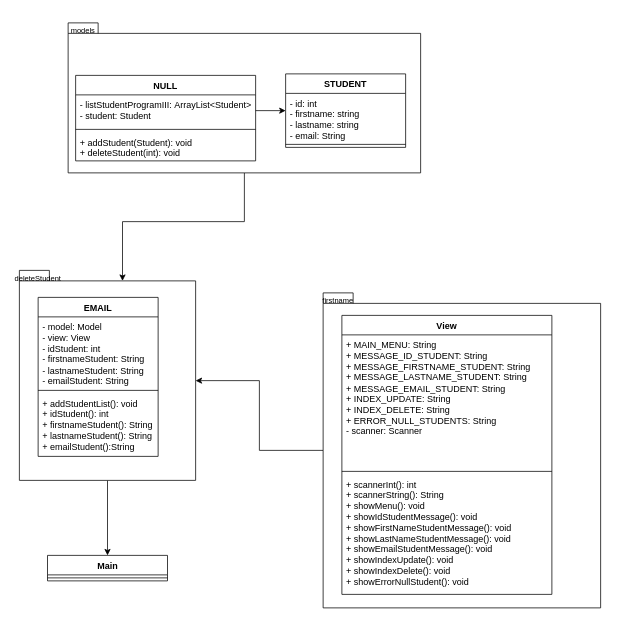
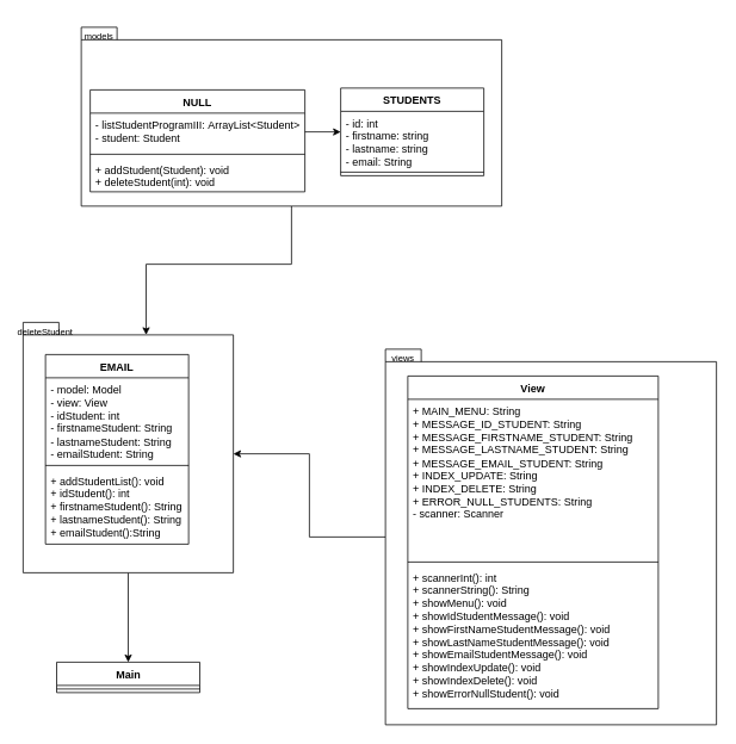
  <mxCell id="0" />
  <mxCell id="1" parent="0" />
  <mxCell id="2" style="edgeStyle=orthogonalEdgeStyle;rounded=0;orthogonalLoop=1;jettySize=auto;html=1;entryX=0;entryY=0;entryDx=137.5;entryDy=14;entryPerimeter=0;" edge="1" parent="1" source="3" target="13"><mxGeometry relative="1" as="geometry" /></mxCell>
  <mxCell id="3" value="" style="shape=folder;fontStyle=1;spacingTop=10;tabWidth=40;tabHeight=14;tabPosition=left;html=1;whiteSpace=wrap;" vertex="1" parent="1"><mxGeometry x="90" y="30" width="470" height="200" as="geometry" /></mxCell>
  <mxCell id="4" value="NULL" style="swimlane;fontStyle=1;align=center;verticalAlign=top;childLayout=stackLayout;horizontal=1;startSize=26;horizontalStack=0;resizeParent=1;resizeParentMax=0;resizeLast=0;collapsible=1;marginBottom=0;whiteSpace=wrap;html=1;" vertex="1" parent="1"><mxGeometry x="100" y="100" width="240" height="114" as="geometry" /></mxCell>
  <mxCell id="5" value="- listStudentProgramIII&lt;span style=&quot;background-color: initial;&quot;&gt;:&amp;nbsp;&lt;/span&gt;ArrayList&amp;lt;Student&amp;gt;&lt;br&gt;- student: Student" style="text;strokeColor=none;fillColor=none;align=left;verticalAlign=top;spacingLeft=4;spacingRight=4;overflow=hidden;rotatable=0;points=[[0,0.5],[1,0.5]];portConstraint=eastwest;whiteSpace=wrap;html=1;" vertex="1" parent="4"><mxGeometry y="26" width="240" height="42" as="geometry" /></mxCell>
  <mxCell id="6" value="" style="line;strokeWidth=1;fillColor=none;align=left;verticalAlign=middle;spacingTop=-1;spacingLeft=3;spacingRight=3;rotatable=0;labelPosition=right;points=[];portConstraint=eastwest;strokeColor=inherit;" vertex="1" parent="4"><mxGeometry y="68" width="240" height="8" as="geometry" /></mxCell>
  <mxCell id="7" value="+&amp;nbsp;addStudent&lt;span style=&quot;background-color: initial;&quot;&gt;(Student): void&lt;br&gt;+ deleteStudent(int): void&lt;br&gt;&lt;/span&gt;" style="text;strokeColor=none;fillColor=none;align=left;verticalAlign=top;spacingLeft=4;spacingRight=4;overflow=hidden;rotatable=0;points=[[0,0.5],[1,0.5]];portConstraint=eastwest;whiteSpace=wrap;html=1;" vertex="1" parent="4"><mxGeometry y="76" width="240" height="38" as="geometry" /></mxCell>
- <mxCell id="8" value="STUDENT" style="swimlane;fontStyle=1;align=center;verticalAlign=top;childLayout=stackLayout;horizontal=1;startSize=26;horizontalStack=0;resizeParent=1;resizeParentMax=0;resizeLast=0;collapsible=1;marginBottom=0;whiteSpace=wrap;html=1;" vertex="1" parent="1"><mxGeometry x="380" y="98" width="160" height="98" as="geometry" /></mxCell>
+ <mxCell id="8" value="STUDENTS" style="swimlane;fontStyle=1;align=center;verticalAlign=top;childLayout=stackLayout;horizontal=1;startSize=26;horizontalStack=0;resizeParent=1;resizeParentMax=0;resizeLast=0;collapsible=1;marginBottom=0;whiteSpace=wrap;html=1;" vertex="1" parent="1"><mxGeometry x="380" y="98" width="160" height="98" as="geometry" /></mxCell>
  <mxCell id="9" value="- id: int&lt;br&gt;- firstname: string&lt;br&gt;- lastname: string&lt;br&gt;- email: String" style="text;strokeColor=none;fillColor=none;align=left;verticalAlign=top;spacingLeft=4;spacingRight=4;overflow=hidden;rotatable=0;points=[[0,0.5],[1,0.5]];portConstraint=eastwest;whiteSpace=wrap;html=1;" vertex="1" parent="8"><mxGeometry y="26" width="160" height="64" as="geometry" /></mxCell>
  <mxCell id="10" value="" style="line;strokeWidth=1;fillColor=none;align=left;verticalAlign=middle;spacingTop=-1;spacingLeft=3;spacingRight=3;rotatable=0;labelPosition=right;points=[];portConstraint=eastwest;strokeColor=inherit;" vertex="1" parent="8"><mxGeometry y="90" width="160" height="8" as="geometry" /></mxCell>
  <mxCell id="11" value="&lt;font style=&quot;font-size: 10px;&quot;&gt;models&lt;/font&gt;" style="text;html=1;strokeColor=none;fillColor=none;align=center;verticalAlign=middle;whiteSpace=wrap;rounded=0;" vertex="1" parent="1"><mxGeometry x="80" y="20" width="60" height="40" as="geometry" /></mxCell>
  <mxCell id="12" style="edgeStyle=orthogonalEdgeStyle;rounded=0;orthogonalLoop=1;jettySize=auto;html=1;entryX=0.5;entryY=0;entryDx=0;entryDy=0;" edge="1" parent="1" source="13" target="27"><mxGeometry relative="1" as="geometry" /></mxCell>
  <mxCell id="13" value="" style="shape=folder;fontStyle=1;spacingTop=10;tabWidth=40;tabHeight=14;tabPosition=left;html=1;whiteSpace=wrap;" vertex="1" parent="1"><mxGeometry x="25" y="360" width="235" height="280" as="geometry" /></mxCell>
  <mxCell id="14" value="EMAIL" style="swimlane;fontStyle=1;align=center;verticalAlign=top;childLayout=stackLayout;horizontal=1;startSize=26;horizontalStack=0;resizeParent=1;resizeParentMax=0;resizeLast=0;collapsible=1;marginBottom=0;whiteSpace=wrap;html=1;" vertex="1" parent="1"><mxGeometry x="50" y="396" width="160" height="212" as="geometry" /></mxCell>
  <mxCell id="15" value="- model: Model&lt;br&gt;- view: View&lt;br&gt;-&amp;nbsp;idStudent: int&lt;br&gt;-&amp;nbsp;firstnameStudent: String&lt;br&gt;-&amp;nbsp;lastnameStudent: String&lt;br&gt;-&amp;nbsp;emailStudent: String" style="text;strokeColor=none;fillColor=none;align=left;verticalAlign=top;spacingLeft=4;spacingRight=4;overflow=hidden;rotatable=0;points=[[0,0.5],[1,0.5]];portConstraint=eastwest;whiteSpace=wrap;html=1;" vertex="1" parent="14"><mxGeometry y="26" width="160" height="94" as="geometry" /></mxCell>
  <mxCell id="16" value="" style="line;strokeWidth=1;fillColor=none;align=left;verticalAlign=middle;spacingTop=-1;spacingLeft=3;spacingRight=3;rotatable=0;labelPosition=right;points=[];portConstraint=eastwest;strokeColor=inherit;" vertex="1" parent="14"><mxGeometry y="120" width="160" height="8" as="geometry" /></mxCell>
  <mxCell id="17" value="+ addStudentList(): void&lt;br&gt;+&amp;nbsp;idStudent(): int&lt;br&gt;+&amp;nbsp;firstnameStudent(): String&lt;br&gt;+&amp;nbsp;lastnameStudent(): String&lt;br&gt;+ emailStudent():String" style="text;strokeColor=none;fillColor=none;align=left;verticalAlign=top;spacingLeft=4;spacingRight=4;overflow=hidden;rotatable=0;points=[[0,0.5],[1,0.5]];portConstraint=eastwest;whiteSpace=wrap;html=1;" vertex="1" parent="14"><mxGeometry y="128" width="160" height="84" as="geometry" /></mxCell>
  <mxCell id="18" value="&lt;font style=&quot;font-size: 10px;&quot;&gt;deleteStudent&lt;/font&gt;" style="text;html=1;strokeColor=none;fillColor=none;align=center;verticalAlign=middle;whiteSpace=wrap;rounded=0;" vertex="1" parent="1"><mxGeometry x="20" y="350" width="60" height="40" as="geometry" /></mxCell>
  <mxCell id="19" style="edgeStyle=orthogonalEdgeStyle;rounded=0;orthogonalLoop=1;jettySize=auto;html=1;entryX=0;entryY=0;entryDx=235;entryDy=147;entryPerimeter=0;" edge="1" parent="1" source="20" target="13"><mxGeometry relative="1" as="geometry" /></mxCell>
  <mxCell id="20" value="" style="shape=folder;fontStyle=1;spacingTop=10;tabWidth=40;tabHeight=14;tabPosition=left;html=1;whiteSpace=wrap;" vertex="1" parent="1"><mxGeometry x="430" y="390" width="370" height="420" as="geometry" /></mxCell>
  <mxCell id="21" value="View" style="swimlane;fontStyle=1;align=center;verticalAlign=top;childLayout=stackLayout;horizontal=1;startSize=26;horizontalStack=0;resizeParent=1;resizeParentMax=0;resizeLast=0;collapsible=1;marginBottom=0;whiteSpace=wrap;html=1;" vertex="1" parent="1"><mxGeometry x="455" y="420" width="280" height="372" as="geometry" /></mxCell>
  <mxCell id="22" value="+ MAIN_MENU: String&lt;br&gt;+&amp;nbsp;MESSAGE_ID_STUDENT: String&lt;br&gt;+&amp;nbsp;MESSAGE_FIRSTNAME_STUDENT: String&lt;br&gt;+&amp;nbsp;MESSAGE_LASTNAME_STUDENT: String&lt;br&gt;+ MESSAGE_EMAIL_STUDENT: String&lt;br&gt;+&amp;nbsp;INDEX_UPDATE: String&lt;br&gt;+&amp;nbsp;INDEX_DELETE: String&lt;br&gt;+ ERROR_NULL_STUDENTS: String&lt;br&gt;- scanner: Scanner" style="text;strokeColor=none;fillColor=none;align=left;verticalAlign=top;spacingLeft=4;spacingRight=4;overflow=hidden;rotatable=0;points=[[0,0.5],[1,0.5]];portConstraint=eastwest;whiteSpace=wrap;html=1;" vertex="1" parent="21"><mxGeometry y="26" width="280" height="178" as="geometry" /></mxCell>
  <mxCell id="23" value="" style="line;strokeWidth=1;fillColor=none;align=left;verticalAlign=middle;spacingTop=-1;spacingLeft=3;spacingRight=3;rotatable=0;labelPosition=right;points=[];portConstraint=eastwest;strokeColor=inherit;" vertex="1" parent="21"><mxGeometry y="204" width="280" height="8" as="geometry" /></mxCell>
  <mxCell id="24" value="+ scannerInt(): int&lt;br&gt;+ scannerString(): String&lt;br&gt;+&amp;nbsp;showMenu(): void&lt;br&gt;+&amp;nbsp;showIdStudentMessage(): void&lt;br&gt;+&amp;nbsp;showFirstNameStudentMessage(): void&lt;br&gt;+&amp;nbsp;showLastNameStudentMessage(): void&lt;br&gt;+&amp;nbsp;showEmailStudentMessage(): void&lt;br&gt;+&amp;nbsp;showIndexUpdate(): void&lt;br&gt;+&amp;nbsp;showIndexDelete(): void&lt;br&gt;+&amp;nbsp;showErrorNullStudent(): void" style="text;strokeColor=none;fillColor=none;align=left;verticalAlign=top;spacingLeft=4;spacingRight=4;overflow=hidden;rotatable=0;points=[[0,0.5],[1,0.5]];portConstraint=eastwest;whiteSpace=wrap;html=1;" vertex="1" parent="21"><mxGeometry y="212" width="280" height="160" as="geometry" /></mxCell>
- <mxCell id="25" value="&lt;span style=&quot;font-size: 10px;&quot;&gt;firstname&lt;/span&gt;" style="text;html=1;strokeColor=none;fillColor=none;align=center;verticalAlign=middle;whiteSpace=wrap;rounded=0;" vertex="1" parent="1"><mxGeometry x="420" y="380" width="60" height="40" as="geometry" /></mxCell>
+ <mxCell id="25" value="&lt;span style=&quot;font-size: 10px;&quot;&gt;views&lt;/span&gt;" style="text;html=1;strokeColor=none;fillColor=none;align=center;verticalAlign=middle;whiteSpace=wrap;rounded=0;" vertex="1" parent="1"><mxGeometry x="420" y="380" width="60" height="40" as="geometry" /></mxCell>
  <mxCell id="26" style="edgeStyle=orthogonalEdgeStyle;rounded=0;orthogonalLoop=1;jettySize=auto;html=1;entryX=0;entryY=0.5;entryDx=0;entryDy=0;" edge="1" parent="1" source="5" target="8"><mxGeometry relative="1" as="geometry" /></mxCell>
  <mxCell id="27" value="Main" style="swimlane;fontStyle=1;align=center;verticalAlign=top;childLayout=stackLayout;horizontal=1;startSize=26;horizontalStack=0;resizeParent=1;resizeParentMax=0;resizeLast=0;collapsible=1;marginBottom=0;whiteSpace=wrap;html=1;" vertex="1" parent="1"><mxGeometry x="62.5" y="740" width="160" height="34" as="geometry" /></mxCell>
  <mxCell id="28" value="" style="line;strokeWidth=1;fillColor=none;align=left;verticalAlign=middle;spacingTop=-1;spacingLeft=3;spacingRight=3;rotatable=0;labelPosition=right;points=[];portConstraint=eastwest;strokeColor=inherit;" vertex="1" parent="27"><mxGeometry y="26" width="160" height="8" as="geometry" /></mxCell>
